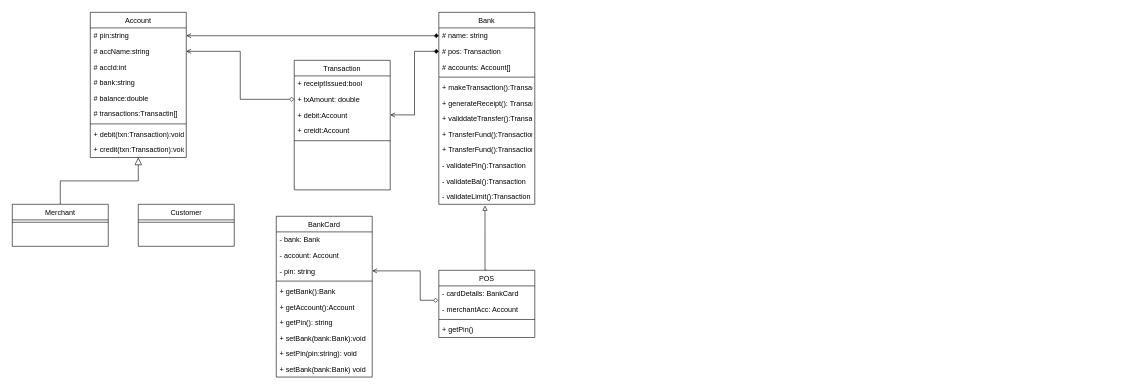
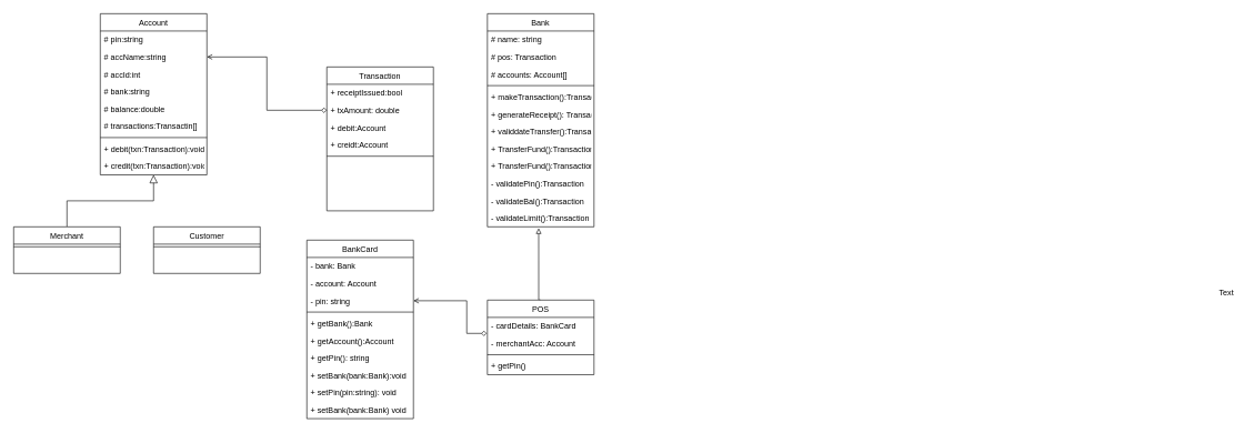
  <mxCell id="0" />
  <mxCell id="1" parent="0" />
  <mxCell id="2" value="" style="endArrow=block;endSize=10;endFill=0;shadow=0;strokeWidth=1;rounded=0;edgeStyle=elbowEdgeStyle;elbow=vertical;" parent="1" source="25" target="15" edge="1"><mxGeometry width="160" relative="1" as="geometry"><mxPoint x="100" y="183" as="sourcePoint" /><mxPoint x="100" y="183" as="targetPoint" /></mxGeometry></mxCell>
  <mxCell id="3" style="edgeStyle=orthogonalEdgeStyle;rounded=0;orthogonalLoop=1;jettySize=auto;html=1;entryX=1;entryY=0.5;entryDx=0;entryDy=0;endArrow=open;endFill=0;startArrow=diamond;startFill=0;" parent="1" target="7" edge="1"><mxGeometry relative="1" as="geometry"><mxPoint x="730" y="500" as="sourcePoint" /><Array as="points"><mxPoint x="700" y="500" /><mxPoint x="700" y="451" /></Array></mxGeometry></mxCell>
  <mxCell id="4" value="BankCard" style="swimlane;fontStyle=0;align=center;verticalAlign=top;childLayout=stackLayout;horizontal=1;startSize=26;horizontalStack=0;resizeParent=1;resizeLast=0;collapsible=1;marginBottom=0;rounded=0;shadow=0;strokeWidth=1;" parent="1" vertex="1"><mxGeometry x="460" y="360" width="160" height="268" as="geometry"><mxRectangle x="230" y="140" width="160" height="26" as="alternateBounds" /></mxGeometry></mxCell>
  <mxCell id="5" value="- bank: Bank" style="text;align=left;verticalAlign=top;spacingLeft=4;spacingRight=4;overflow=hidden;rotatable=0;points=[[0,0.5],[1,0.5]];portConstraint=eastwest;" parent="4" vertex="1"><mxGeometry y="26" width="160" height="26" as="geometry" /></mxCell>
  <mxCell id="6" value="- account: Account" style="text;align=left;verticalAlign=top;spacingLeft=4;spacingRight=4;overflow=hidden;rotatable=0;points=[[0,0.5],[1,0.5]];portConstraint=eastwest;rounded=0;shadow=0;html=0;" parent="4" vertex="1"><mxGeometry y="52" width="160" height="26" as="geometry" /></mxCell>
  <mxCell id="7" value="- pin: string" style="text;align=left;verticalAlign=top;spacingLeft=4;spacingRight=4;overflow=hidden;rotatable=0;points=[[0,0.5],[1,0.5]];portConstraint=eastwest;rounded=0;shadow=0;html=0;" parent="4" vertex="1"><mxGeometry y="78" width="160" height="26" as="geometry" /></mxCell>
  <mxCell id="8" value="" style="line;html=1;strokeWidth=1;align=left;verticalAlign=middle;spacingTop=-1;spacingLeft=3;spacingRight=3;rotatable=0;labelPosition=right;points=[];portConstraint=eastwest;" parent="4" vertex="1"><mxGeometry y="104" width="160" height="8" as="geometry" /></mxCell>
  <mxCell id="9" value="+ getBank():Bank" style="text;align=left;verticalAlign=top;spacingLeft=4;spacingRight=4;overflow=hidden;rotatable=0;points=[[0,0.5],[1,0.5]];portConstraint=eastwest;" parent="4" vertex="1"><mxGeometry y="112" width="160" height="26" as="geometry" /></mxCell>
  <mxCell id="10" value="+ getAccount():Account" style="text;align=left;verticalAlign=top;spacingLeft=4;spacingRight=4;overflow=hidden;rotatable=0;points=[[0,0.5],[1,0.5]];portConstraint=eastwest;" parent="4" vertex="1"><mxGeometry y="138" width="160" height="26" as="geometry" /></mxCell>
  <mxCell id="11" value="+ getPin(): string" style="text;align=left;verticalAlign=top;spacingLeft=4;spacingRight=4;overflow=hidden;rotatable=0;points=[[0,0.5],[1,0.5]];portConstraint=eastwest;" parent="4" vertex="1"><mxGeometry y="164" width="160" height="26" as="geometry" /></mxCell>
  <mxCell id="12" value="+ setBank(bank:Bank):void" style="text;align=left;verticalAlign=top;spacingLeft=4;spacingRight=4;overflow=hidden;rotatable=0;points=[[0,0.5],[1,0.5]];portConstraint=eastwest;" parent="4" vertex="1"><mxGeometry y="190" width="160" height="26" as="geometry" /></mxCell>
  <mxCell id="13" value="+ setPin(pin:string): void" style="text;align=left;verticalAlign=top;spacingLeft=4;spacingRight=4;overflow=hidden;rotatable=0;points=[[0,0.5],[1,0.5]];portConstraint=eastwest;" parent="4" vertex="1"><mxGeometry y="216" width="160" height="26" as="geometry" /></mxCell>
  <mxCell id="14" value="+ setBank(bank:Bank) void" style="text;align=left;verticalAlign=top;spacingLeft=4;spacingRight=4;overflow=hidden;rotatable=0;points=[[0,0.5],[1,0.5]];portConstraint=eastwest;" parent="4" vertex="1"><mxGeometry y="242" width="160" height="26" as="geometry" /></mxCell>
  <mxCell id="15" value="Account" style="swimlane;fontStyle=0;align=center;verticalAlign=top;childLayout=stackLayout;horizontal=1;startSize=26;horizontalStack=0;resizeParent=1;resizeLast=0;collapsible=1;marginBottom=0;rounded=0;shadow=0;strokeWidth=1;" parent="1" vertex="1"><mxGeometry x="150" y="20" width="160" height="242" as="geometry"><mxRectangle x="230" y="140" width="160" height="26" as="alternateBounds" /></mxGeometry></mxCell>
  <mxCell id="16" value="# pin:string" style="text;align=left;verticalAlign=top;spacingLeft=4;spacingRight=4;overflow=hidden;rotatable=0;points=[[0,0.5],[1,0.5]];portConstraint=eastwest;" parent="15" vertex="1"><mxGeometry y="26" width="160" height="26" as="geometry" /></mxCell>
  <mxCell id="17" value="# accName:string" style="text;align=left;verticalAlign=top;spacingLeft=4;spacingRight=4;overflow=hidden;rotatable=0;points=[[0,0.5],[1,0.5]];portConstraint=eastwest;rounded=0;shadow=0;html=0;" parent="15" vertex="1"><mxGeometry y="52" width="160" height="26" as="geometry" /></mxCell>
  <mxCell id="18" value="# accId:int" style="text;align=left;verticalAlign=top;spacingLeft=4;spacingRight=4;overflow=hidden;rotatable=0;points=[[0,0.5],[1,0.5]];portConstraint=eastwest;rounded=0;shadow=0;html=0;" parent="15" vertex="1"><mxGeometry y="78" width="160" height="26" as="geometry" /></mxCell>
  <mxCell id="19" value="# bank:string" style="text;align=left;verticalAlign=top;spacingLeft=4;spacingRight=4;overflow=hidden;rotatable=0;points=[[0,0.5],[1,0.5]];portConstraint=eastwest;rounded=0;shadow=0;html=0;" parent="15" vertex="1"><mxGeometry y="104" width="160" height="26" as="geometry" /></mxCell>
  <mxCell id="20" value="# balance:double" style="text;align=left;verticalAlign=top;spacingLeft=4;spacingRight=4;overflow=hidden;rotatable=0;points=[[0,0.5],[1,0.5]];portConstraint=eastwest;rounded=0;shadow=0;html=0;" parent="15" vertex="1"><mxGeometry y="130" width="160" height="26" as="geometry" /></mxCell>
  <mxCell id="21" value="# transactions:Transactin[]" style="text;align=left;verticalAlign=top;spacingLeft=4;spacingRight=4;overflow=hidden;rotatable=0;points=[[0,0.5],[1,0.5]];portConstraint=eastwest;rounded=0;shadow=0;html=0;" parent="15" vertex="1"><mxGeometry y="156" width="160" height="26" as="geometry" /></mxCell>
  <mxCell id="22" value="" style="line;html=1;strokeWidth=1;align=left;verticalAlign=middle;spacingTop=-1;spacingLeft=3;spacingRight=3;rotatable=0;labelPosition=right;points=[];portConstraint=eastwest;" parent="15" vertex="1"><mxGeometry y="182" width="160" height="8" as="geometry" /></mxCell>
  <mxCell id="23" value="+ debit(txn:Transaction):void" style="text;align=left;verticalAlign=top;spacingLeft=4;spacingRight=4;overflow=hidden;rotatable=0;points=[[0,0.5],[1,0.5]];portConstraint=eastwest;" parent="15" vertex="1"><mxGeometry y="190" width="160" height="26" as="geometry" /></mxCell>
  <mxCell id="24" value="+ credit(txn:Transaction):void" style="text;align=left;verticalAlign=top;spacingLeft=4;spacingRight=4;overflow=hidden;rotatable=0;points=[[0,0.5],[1,0.5]];portConstraint=eastwest;" parent="15" vertex="1"><mxGeometry y="216" width="160" height="26" as="geometry" /></mxCell>
  <mxCell id="25" value="Merchant" style="swimlane;fontStyle=0;align=center;verticalAlign=top;childLayout=stackLayout;horizontal=1;startSize=26;horizontalStack=0;resizeParent=1;resizeLast=0;collapsible=1;marginBottom=0;rounded=0;shadow=0;strokeWidth=1;" parent="1" vertex="1"><mxGeometry x="20" y="340" width="160" height="70" as="geometry"><mxRectangle x="130" y="380" width="160" height="26" as="alternateBounds" /></mxGeometry></mxCell>
  <mxCell id="26" value="" style="line;html=1;strokeWidth=1;align=left;verticalAlign=middle;spacingTop=-1;spacingLeft=3;spacingRight=3;rotatable=0;labelPosition=right;points=[];portConstraint=eastwest;" parent="25" vertex="1"><mxGeometry y="26" width="160" height="8" as="geometry" /></mxCell>
  <mxCell id="27" value="Customer" style="swimlane;fontStyle=0;align=center;verticalAlign=top;childLayout=stackLayout;horizontal=1;startSize=26;horizontalStack=0;resizeParent=1;resizeLast=0;collapsible=1;marginBottom=0;rounded=0;shadow=0;strokeWidth=1;" parent="1" vertex="1"><mxGeometry x="230" y="340" width="160" height="70" as="geometry"><mxRectangle x="340" y="380" width="170" height="26" as="alternateBounds" /></mxGeometry></mxCell>
  <mxCell id="28" value="" style="line;html=1;strokeWidth=1;align=left;verticalAlign=middle;spacingTop=-1;spacingLeft=3;spacingRight=3;rotatable=0;labelPosition=right;points=[];portConstraint=eastwest;" parent="27" vertex="1"><mxGeometry y="26" width="160" height="8" as="geometry" /></mxCell>
  <mxCell id="29" value="Transaction" style="swimlane;fontStyle=0;align=center;verticalAlign=top;childLayout=stackLayout;horizontal=1;startSize=26;horizontalStack=0;resizeParent=1;resizeLast=0;collapsible=1;marginBottom=0;rounded=0;shadow=0;strokeWidth=1;" parent="1" vertex="1"><mxGeometry y="100" width="160" height="216" as="geometry" x="490"><mxRectangle x="550" y="140" width="160" height="26" as="alternateBounds" /></mxGeometry></mxCell>
  <mxCell id="30" value="+ receiptIssued:bool" style="text;align=left;verticalAlign=top;spacingLeft=4;spacingRight=4;overflow=hidden;rotatable=0;points=[[0,0.5],[1,0.5]];portConstraint=eastwest;" parent="29" vertex="1"><mxGeometry y="26" width="160" height="26" as="geometry" /></mxCell>
  <mxCell id="31" value="+ txAmount: double" style="text;align=left;verticalAlign=top;spacingLeft=4;spacingRight=4;overflow=hidden;rotatable=0;points=[[0,0.5],[1,0.5]];portConstraint=eastwest;rounded=0;shadow=0;html=0;" parent="29" vertex="1"><mxGeometry y="52" width="160" height="26" as="geometry" /></mxCell>
  <mxCell id="32" value="+ debit:Account" style="text;align=left;verticalAlign=top;spacingLeft=4;spacingRight=4;overflow=hidden;rotatable=0;points=[[0,0.5],[1,0.5]];portConstraint=eastwest;rounded=0;shadow=0;html=0;" parent="29" vertex="1"><mxGeometry y="78" width="160" height="26" as="geometry" /></mxCell>
  <mxCell id="33" value="+ creidt:Account" style="text;align=left;verticalAlign=top;spacingLeft=4;spacingRight=4;overflow=hidden;rotatable=0;points=[[0,0.5],[1,0.5]];portConstraint=eastwest;rounded=0;shadow=0;html=0;" parent="29" vertex="1"><mxGeometry y="104" width="160" height="26" as="geometry" /></mxCell>
  <mxCell id="34" value="" style="line;html=1;strokeWidth=1;align=left;verticalAlign=middle;spacingTop=-1;spacingLeft=3;spacingRight=3;rotatable=0;labelPosition=right;points=[];portConstraint=eastwest;" parent="29" vertex="1"><mxGeometry y="130" width="160" height="8" as="geometry" /></mxCell>
  <mxCell id="35" value="Bank" style="swimlane;fontStyle=0;align=center;verticalAlign=top;childLayout=stackLayout;horizontal=1;startSize=26;horizontalStack=0;resizeParent=1;resizeLast=0;collapsible=1;marginBottom=0;rounded=0;shadow=0;strokeWidth=1;" parent="1" vertex="1"><mxGeometry x="731" y="20" width="160" height="320" as="geometry"><mxRectangle x="230" y="140" width="160" height="26" as="alternateBounds" /></mxGeometry></mxCell>
  <mxCell id="36" value="# name: string" style="text;align=left;verticalAlign=top;spacingLeft=4;spacingRight=4;overflow=hidden;rotatable=0;points=[[0,0.5],[1,0.5]];portConstraint=eastwest;" parent="35" vertex="1"><mxGeometry y="26" width="160" height="26" as="geometry" /></mxCell>
  <mxCell id="37" value="# pos: Transaction" style="text;align=left;verticalAlign=top;spacingLeft=4;spacingRight=4;overflow=hidden;rotatable=0;points=[[0,0.5],[1,0.5]];portConstraint=eastwest;" parent="35" vertex="1"><mxGeometry y="52" width="160" height="26" as="geometry" /></mxCell>
  <mxCell id="38" value="# accounts: Account[]" style="text;align=left;verticalAlign=top;spacingLeft=4;spacingRight=4;overflow=hidden;rotatable=0;points=[[0,0.5],[1,0.5]];portConstraint=eastwest;" parent="35" vertex="1"><mxGeometry y="78" width="160" height="26" as="geometry" /></mxCell>
  <mxCell id="39" value="" style="line;html=1;strokeWidth=1;align=left;verticalAlign=middle;spacingTop=-1;spacingLeft=3;spacingRight=3;rotatable=0;labelPosition=right;points=[];portConstraint=eastwest;" parent="35" vertex="1"><mxGeometry y="104" width="160" height="8" as="geometry" /></mxCell>
  <mxCell id="40" value="+ makeTransaction():Transaction" style="text;align=left;verticalAlign=top;spacingLeft=4;spacingRight=4;overflow=hidden;rotatable=0;points=[[0,0.5],[1,0.5]];portConstraint=eastwest;" parent="35" vertex="1"><mxGeometry y="112" width="160" height="26" as="geometry" /></mxCell>
  <mxCell id="41" value="+ generateReceipt(): Transaction" style="text;align=left;verticalAlign=top;spacingLeft=4;spacingRight=4;overflow=hidden;rotatable=0;points=[[0,0.5],[1,0.5]];portConstraint=eastwest;" parent="35" vertex="1"><mxGeometry y="138" width="160" height="26" as="geometry" /></mxCell>
  <mxCell id="42" value="+ validdateTransfer():Transaction" style="text;align=left;verticalAlign=top;spacingLeft=4;spacingRight=4;overflow=hidden;rotatable=0;points=[[0,0.5],[1,0.5]];portConstraint=eastwest;" parent="35" vertex="1"><mxGeometry y="164" width="160" height="26" as="geometry" /></mxCell>
  <mxCell id="43" value="+ TransferFund():Transaction" style="text;align=left;verticalAlign=top;spacingLeft=4;spacingRight=4;overflow=hidden;rotatable=0;points=[[0,0.5],[1,0.5]];portConstraint=eastwest;" parent="35" vertex="1"><mxGeometry y="190" width="160" height="26" as="geometry" /></mxCell>
  <mxCell id="44" value="+ TransferFund():Transaction" style="text;align=left;verticalAlign=top;spacingLeft=4;spacingRight=4;overflow=hidden;rotatable=0;points=[[0,0.5],[1,0.5]];portConstraint=eastwest;" parent="35" vertex="1"><mxGeometry y="216" width="160" height="26" as="geometry" /></mxCell>
  <mxCell id="45" value="- validatePin():Transaction" style="text;align=left;verticalAlign=top;spacingLeft=4;spacingRight=4;overflow=hidden;rotatable=0;points=[[0,0.5],[1,0.5]];portConstraint=eastwest;" parent="35" vertex="1"><mxGeometry y="242" width="160" height="26" as="geometry" /></mxCell>
  <mxCell id="46" value="- validateBal():Transaction" style="text;align=left;verticalAlign=top;spacingLeft=4;spacingRight=4;overflow=hidden;rotatable=0;points=[[0,0.5],[1,0.5]];portConstraint=eastwest;" parent="35" vertex="1"><mxGeometry y="268" width="160" height="26" as="geometry" /></mxCell>
  <mxCell id="47" value="- validateLimit():Transaction" style="text;align=left;verticalAlign=top;spacingLeft=4;spacingRight=4;overflow=hidden;rotatable=0;points=[[0,0.5],[1,0.5]];portConstraint=eastwest;" parent="35" vertex="1"><mxGeometry y="294" width="160" height="26" as="geometry" /></mxCell>
  <mxCell id="48" style="edgeStyle=orthogonalEdgeStyle;rounded=0;orthogonalLoop=1;jettySize=auto;html=1;exitX=0.5;exitY=0;exitDx=0;exitDy=0;startArrow=none;startFill=0;endArrow=block;endFill=0;entryX=0.481;entryY=1.077;entryDx=0;entryDy=0;entryPerimeter=0;" parent="1" source="49" target="47" edge="1"><mxGeometry relative="1" as="geometry"><mxPoint x="811" y="370" as="targetPoint" /><Array as="points"><mxPoint x="808" y="450" /></Array></mxGeometry></mxCell>
  <mxCell id="49" value="POS" style="swimlane;fontStyle=0;align=center;verticalAlign=top;childLayout=stackLayout;horizontal=1;startSize=26;horizontalStack=0;resizeParent=1;resizeLast=0;collapsible=1;marginBottom=0;rounded=0;shadow=0;strokeWidth=1;" parent="1" vertex="1"><mxGeometry x="731" y="450" width="160" height="112" as="geometry"><mxRectangle x="230" y="140" width="160" height="26" as="alternateBounds" /></mxGeometry></mxCell>
  <mxCell id="50" value="- cardDetails: BankCard" style="text;align=left;verticalAlign=top;spacingLeft=4;spacingRight=4;overflow=hidden;rotatable=0;points=[[0,0.5],[1,0.5]];portConstraint=eastwest;rounded=0;shadow=0;html=0;" parent="49" vertex="1"><mxGeometry y="26" width="160" height="26" as="geometry" /></mxCell>
  <mxCell id="51" value="- merchantAcc: Account" style="text;align=left;verticalAlign=top;spacingLeft=4;spacingRight=4;overflow=hidden;rotatable=0;points=[[0,0.5],[1,0.5]];portConstraint=eastwest;rounded=0;shadow=0;html=0;" parent="49" vertex="1"><mxGeometry y="52" width="160" height="26" as="geometry" /></mxCell>
  <mxCell id="52" value="" style="line;html=1;strokeWidth=1;align=left;verticalAlign=middle;spacingTop=-1;spacingLeft=3;spacingRight=3;rotatable=0;labelPosition=right;points=[];portConstraint=eastwest;" parent="49" vertex="1"><mxGeometry y="78" width="160" height="8" as="geometry" /></mxCell>
  <mxCell id="53" value="+ getPin()" style="text;align=left;verticalAlign=top;spacingLeft=4;spacingRight=4;overflow=hidden;rotatable=0;points=[[0,0.5],[1,0.5]];portConstraint=eastwest;" parent="49" vertex="1"><mxGeometry y="86" width="160" height="26" as="geometry" /></mxCell>
- <mxCell id="55" style="edgeStyle=orthogonalEdgeStyle;rounded=0;orthogonalLoop=1;jettySize=auto;html=1;exitX=0;exitY=0.5;exitDx=0;exitDy=0;entryX=1;entryY=0.5;entryDx=0;entryDy=0;startArrow=diamond;startFill=1;endArrow=open;endFill=0;" parent="1" source="37" target="32" edge="1"><mxGeometry relative="1" as="geometry" /></mxCell>
+ <mxCell id="54" value="Text" style="text;html=1;align=center;verticalAlign=middle;resizable=0;points=[];autosize=1;strokeColor=none;" parent="1" vertex="1"><mxGeometry x="1820" y="430" width="40" height="20" as="geometry" /></mxCell>
  <mxCell id="56" style="edgeStyle=orthogonalEdgeStyle;rounded=0;orthogonalLoop=1;jettySize=auto;html=1;exitX=0;exitY=0.5;exitDx=0;exitDy=0;entryX=1;entryY=0.5;entryDx=0;entryDy=0;startArrow=diamond;startFill=0;endArrow=open;endFill=0;" parent="1" source="31" target="17" edge="1"><mxGeometry relative="1" as="geometry" /></mxCell>
- <mxCell id="57" style="edgeStyle=orthogonalEdgeStyle;rounded=0;orthogonalLoop=1;jettySize=auto;html=1;exitX=0;exitY=0.5;exitDx=0;exitDy=0;entryX=1;entryY=0.5;entryDx=0;entryDy=0;startArrow=diamond;startFill=1;endArrow=open;endFill=0;" parent="1" source="36" target="16" edge="1"><mxGeometry relative="1" as="geometry" /></mxCell>
